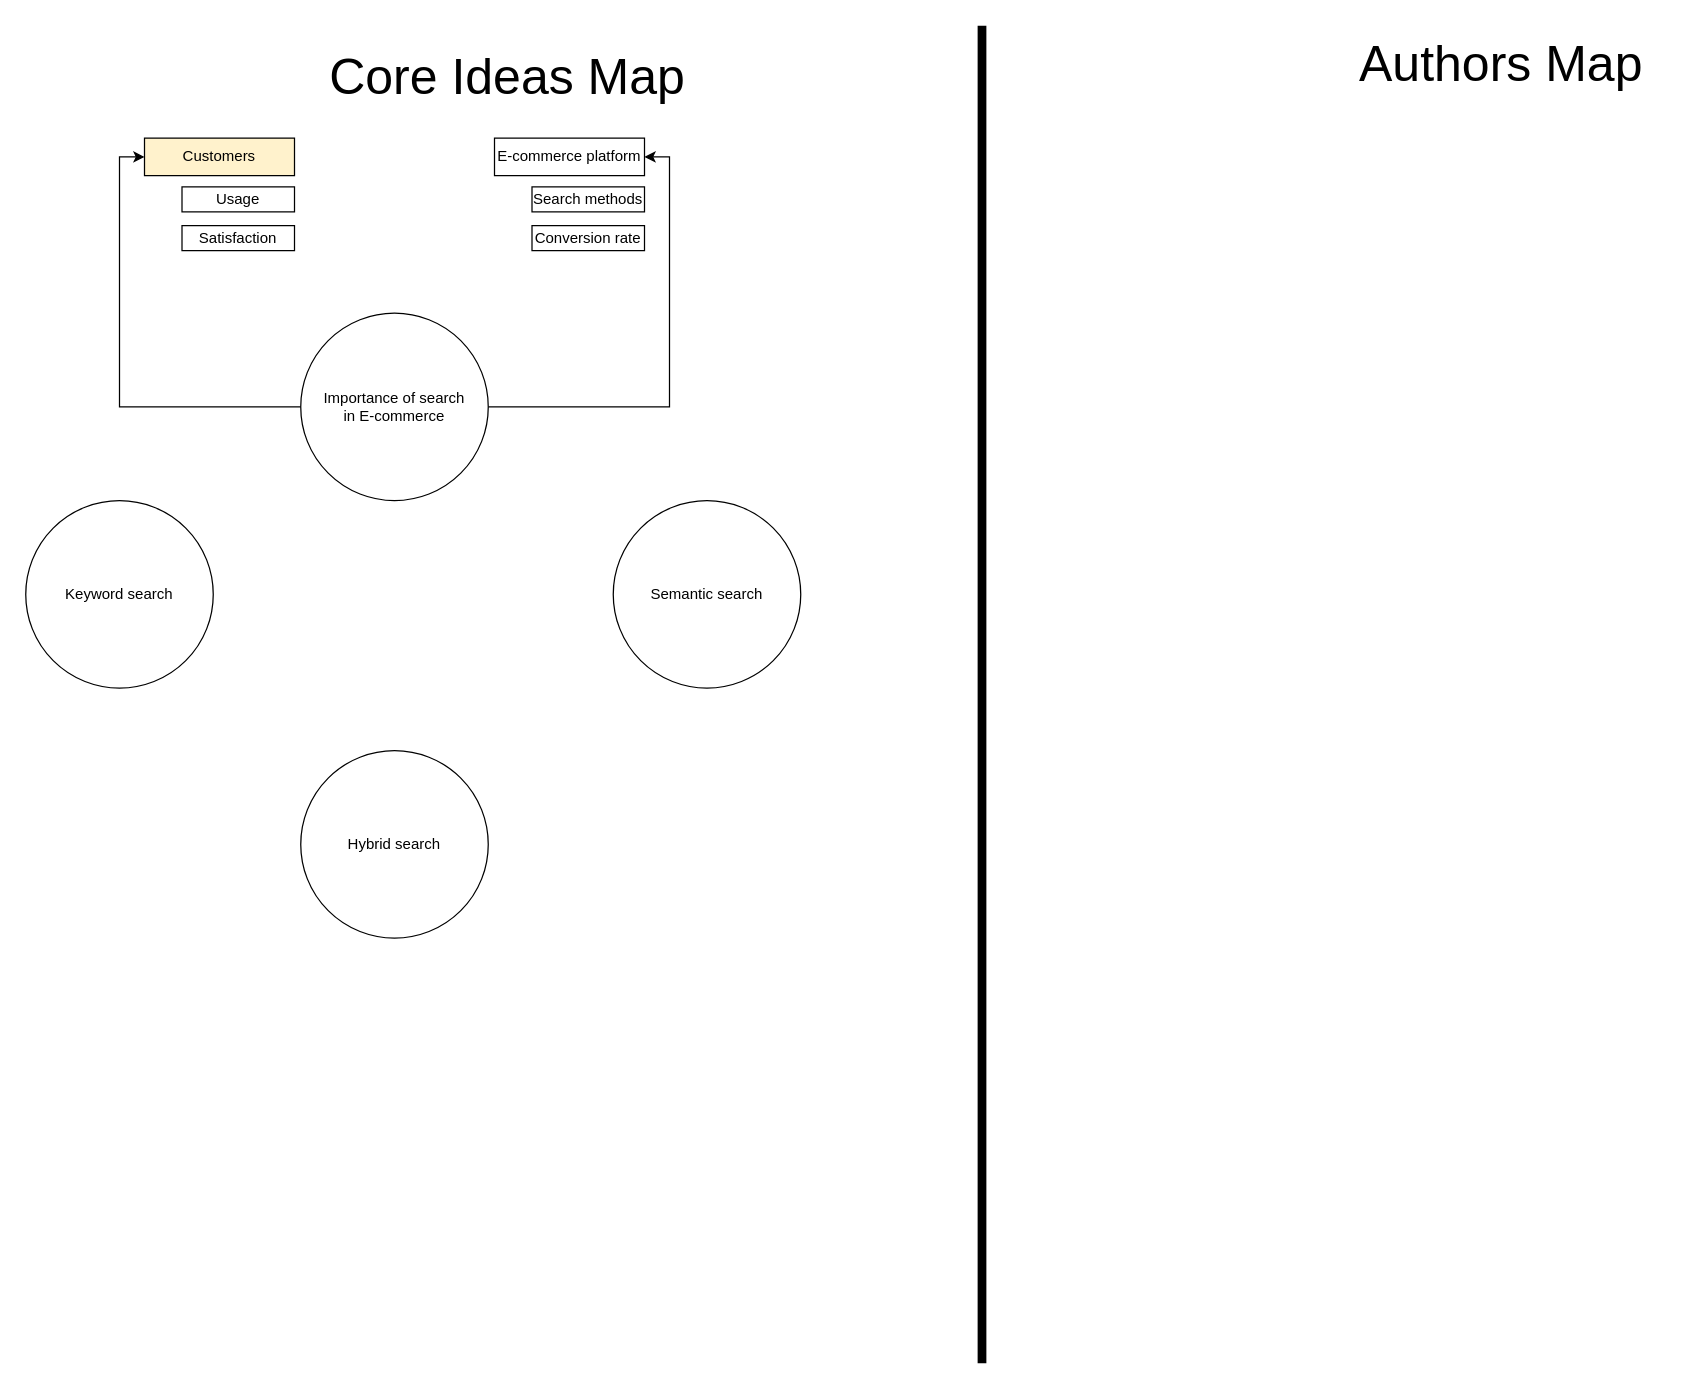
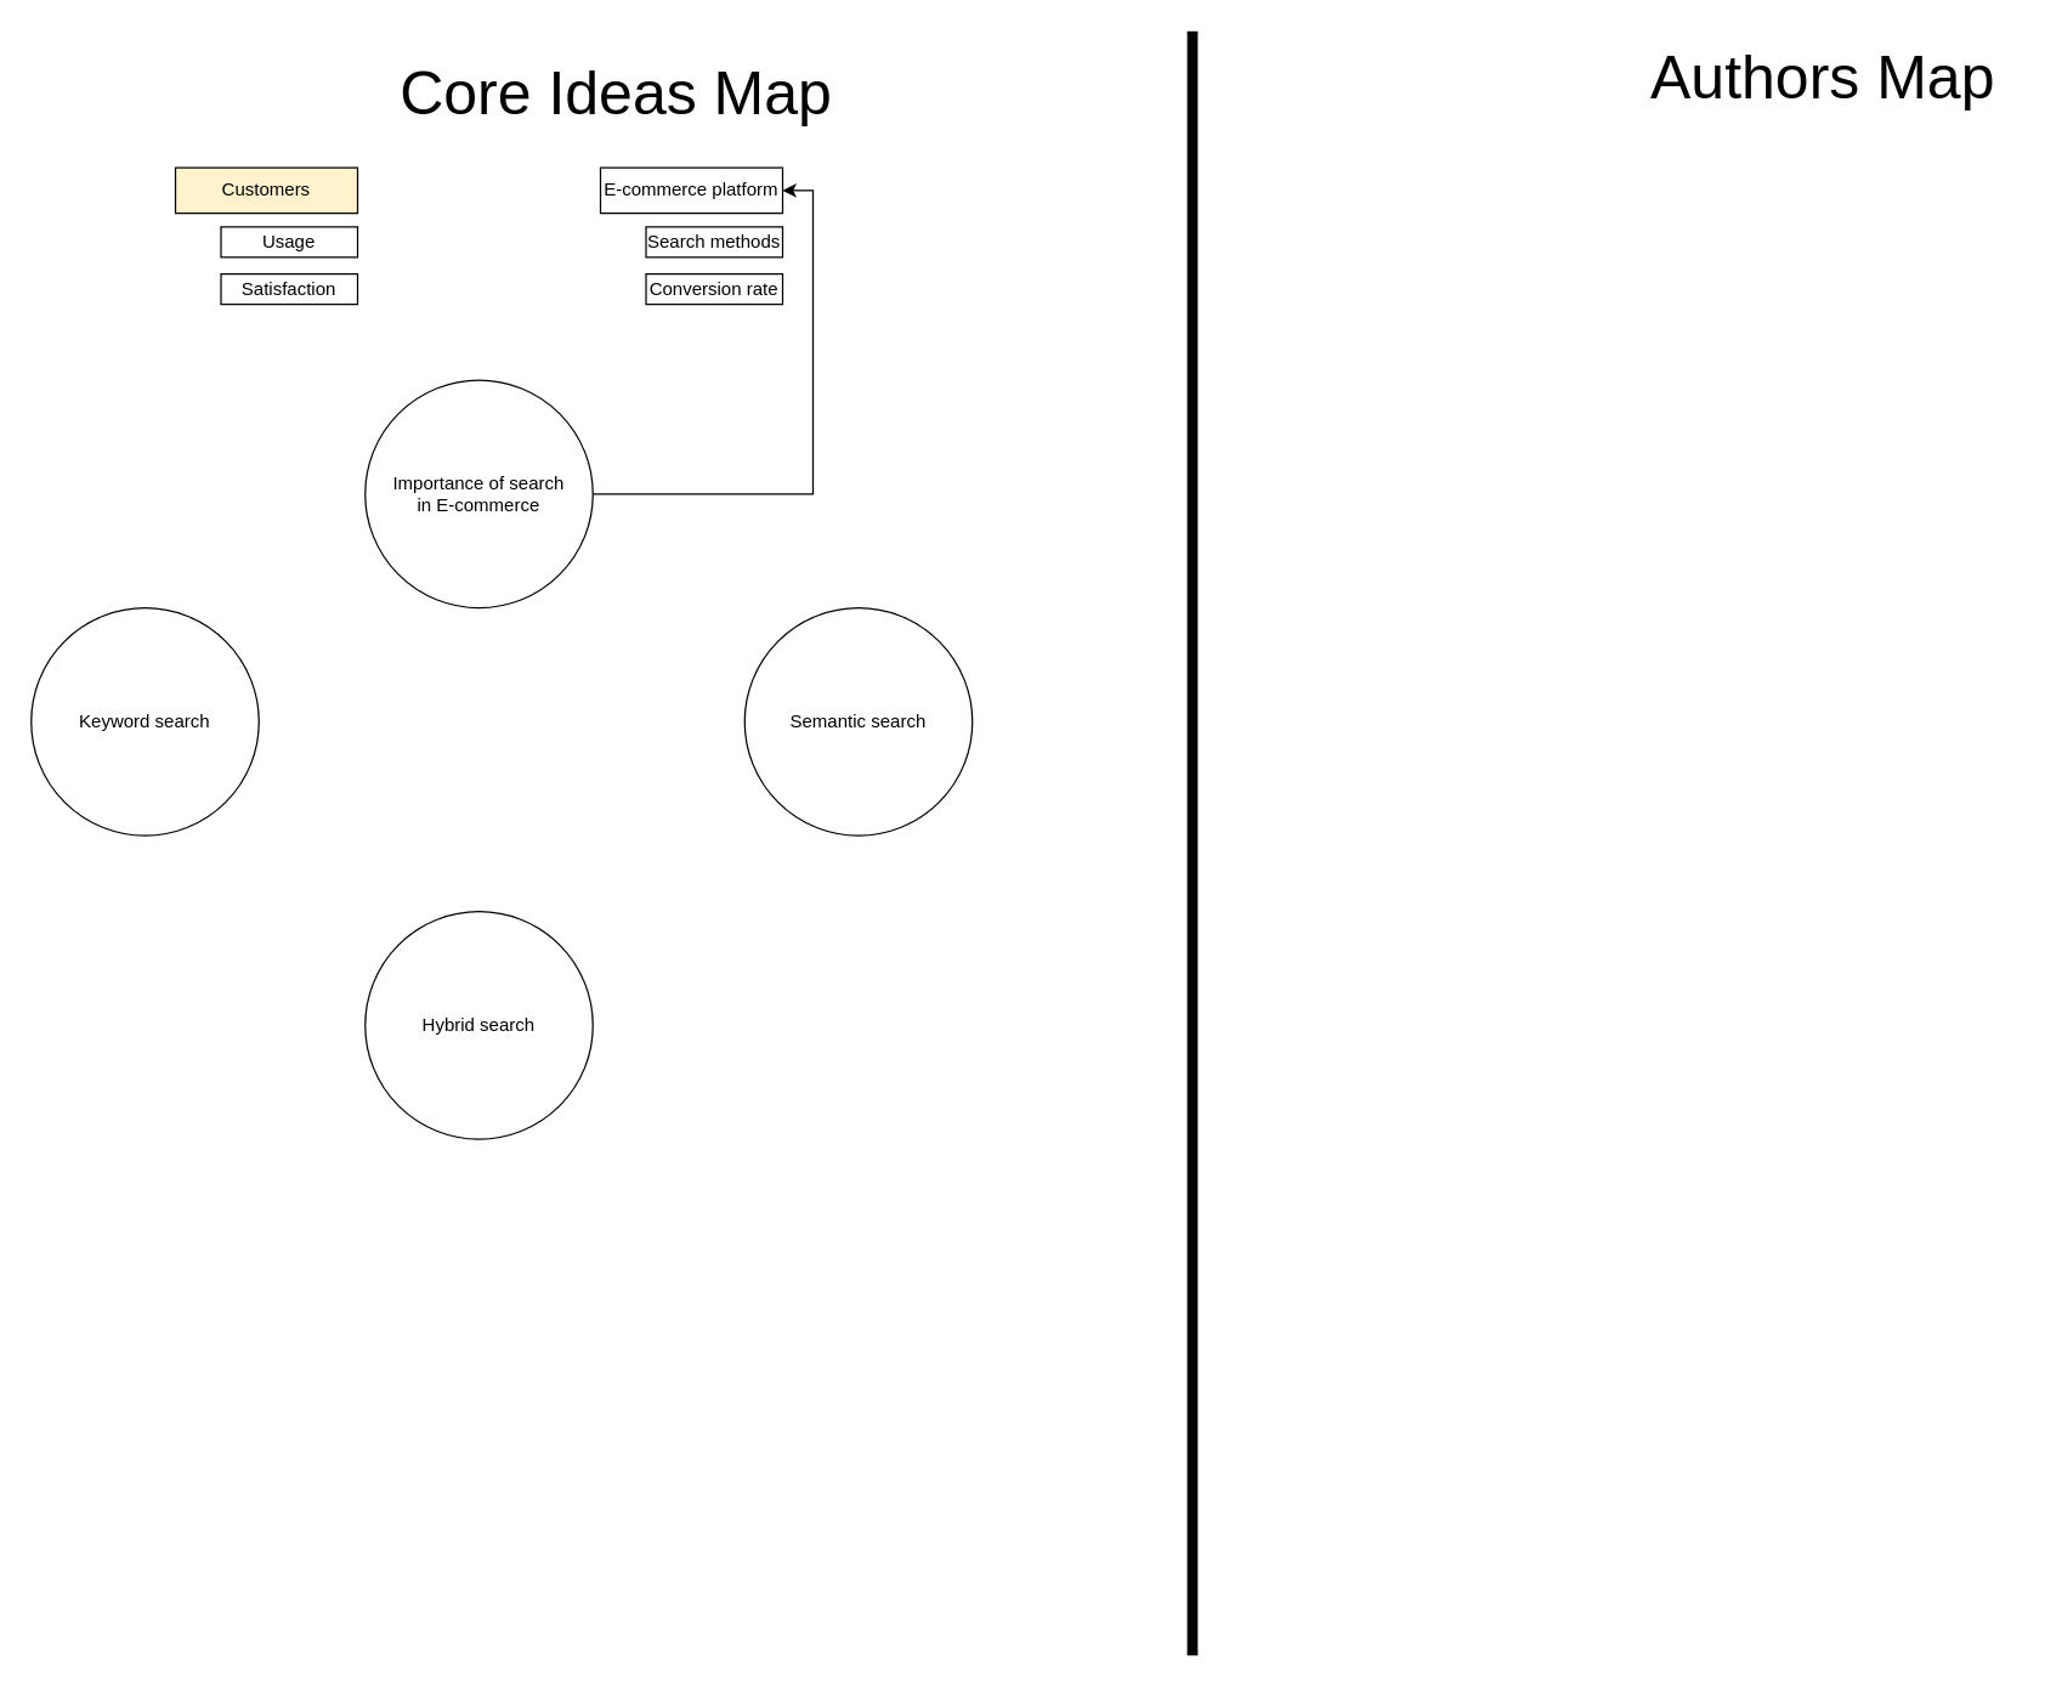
  <mxCell id="0" />
  <mxCell id="1" parent="0" />
- <mxCell id="2" style="edgeStyle=orthogonalEdgeStyle;rounded=0;orthogonalLoop=1;jettySize=auto;html=1;exitX=0;exitY=0.5;exitDx=0;exitDy=0;entryX=0;entryY=0.5;entryDx=0;entryDy=0;" edge="1" parent="1" source="4" target="11"><mxGeometry relative="1" as="geometry" /></mxCell>
  <mxCell id="3" style="edgeStyle=orthogonalEdgeStyle;rounded=0;orthogonalLoop=1;jettySize=auto;html=1;exitX=1;exitY=0.5;exitDx=0;exitDy=0;entryX=1;entryY=0.5;entryDx=0;entryDy=0;" edge="1" parent="1" source="4" target="13"><mxGeometry relative="1" as="geometry" /></mxCell>
  <mxCell id="4" value="Importance of search &lt;br&gt;in E-commerce" style="ellipse;whiteSpace=wrap;html=1;aspect=fixed;" vertex="1" parent="1"><mxGeometry x="240" y="250" width="150" height="150" as="geometry" /></mxCell>
  <mxCell id="5" value="&lt;div&gt;Keyword search&lt;/div&gt;" style="ellipse;whiteSpace=wrap;html=1;aspect=fixed;" vertex="1" parent="1"><mxGeometry x="20" y="400" width="150" height="150" as="geometry" /></mxCell>
  <mxCell id="6" value="Semantic search" style="ellipse;whiteSpace=wrap;html=1;aspect=fixed;" vertex="1" parent="1"><mxGeometry x="490" y="400" width="150" height="150" as="geometry" /></mxCell>
  <mxCell id="7" value="Hybrid search" style="ellipse;whiteSpace=wrap;html=1;aspect=fixed;" vertex="1" parent="1"><mxGeometry x="240" y="600" width="150" height="150" as="geometry" /></mxCell>
  <mxCell id="8" value="" style="endArrow=none;html=1;rounded=0;strokeWidth=7;" edge="1" parent="1"><mxGeometry width="50" height="50" relative="1" as="geometry"><mxPoint x="785" y="1090" as="sourcePoint" /><mxPoint x="785" y="20" as="targetPoint" /></mxGeometry></mxCell>
  <mxCell id="9" value="&lt;font color=&quot;#000000&quot; data-darkreader-inline-color=&quot;&quot; style=&quot;font-size: 40px; --darkreader-inline-color: #e8e6e3;&quot;&gt;Core Ideas Map&lt;/font&gt;" style="text;html=1;align=center;verticalAlign=middle;resizable=0;points=[];autosize=1;strokeColor=none;fillColor=none;" vertex="1" parent="1"><mxGeometry x="250" y="30" width="310" height="60" as="geometry" /></mxCell>
  <mxCell id="10" value="&lt;font style=&quot;font-size: 40px;&quot;&gt;Authors Map&lt;/font&gt;" style="text;html=1;align=center;verticalAlign=middle;resizable=0;points=[];autosize=1;strokeColor=none;fillColor=none;" vertex="1" parent="1"><mxGeometry x="1075" y="20" width="250" height="60" as="geometry" /></mxCell>
  <mxCell id="11" value="Customers" style="rounded=0;whiteSpace=wrap;html=1;fillColor=#fff2cc;" vertex="1" parent="1"><mxGeometry x="115" y="110" width="120" height="30" as="geometry" /></mxCell>
  <mxCell id="12" value="Satisfaction" style="rounded=0;whiteSpace=wrap;html=1;" vertex="1" parent="1"><mxGeometry x="145" y="180" width="90" height="20" as="geometry" /></mxCell>
  <mxCell id="13" value="E-commerce platform" style="rounded=0;whiteSpace=wrap;html=1;" vertex="1" parent="1"><mxGeometry x="395" y="110" width="120" height="30" as="geometry" /></mxCell>
  <mxCell id="14" value="Usage" style="rounded=0;whiteSpace=wrap;html=1;" vertex="1" parent="1"><mxGeometry x="145" y="149" width="90" height="20" as="geometry" /></mxCell>
  <mxCell id="15" value="Search methods" style="rounded=0;whiteSpace=wrap;html=1;" vertex="1" parent="1"><mxGeometry x="425" y="149" width="90" height="20" as="geometry" /></mxCell>
  <mxCell id="16" value="Conversion rate" style="rounded=0;whiteSpace=wrap;html=1;" vertex="1" parent="1"><mxGeometry x="425" y="180" width="90" height="20" as="geometry" /></mxCell>
